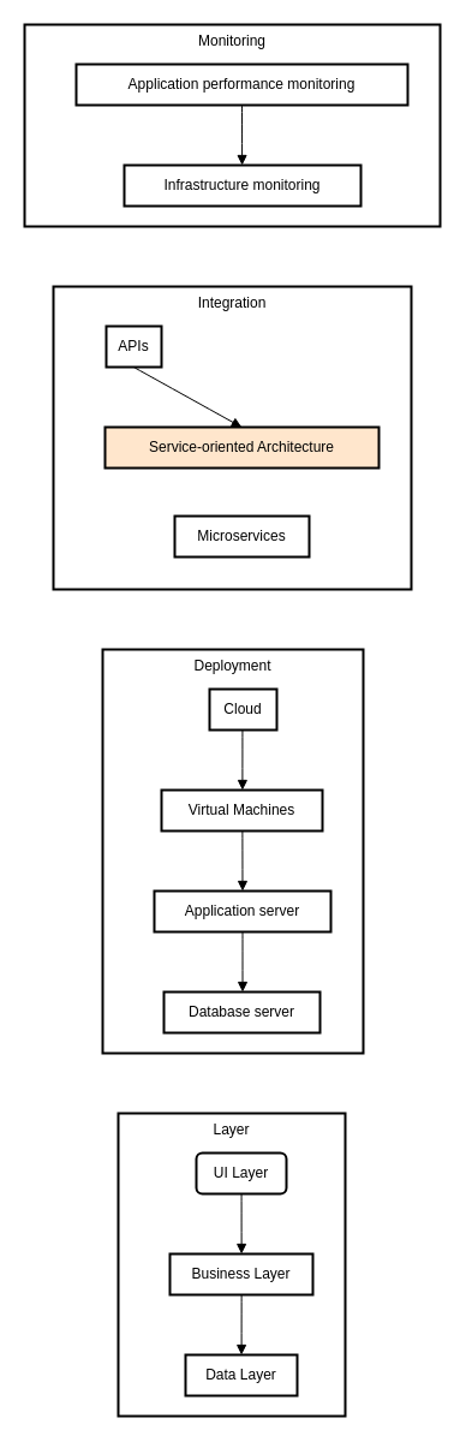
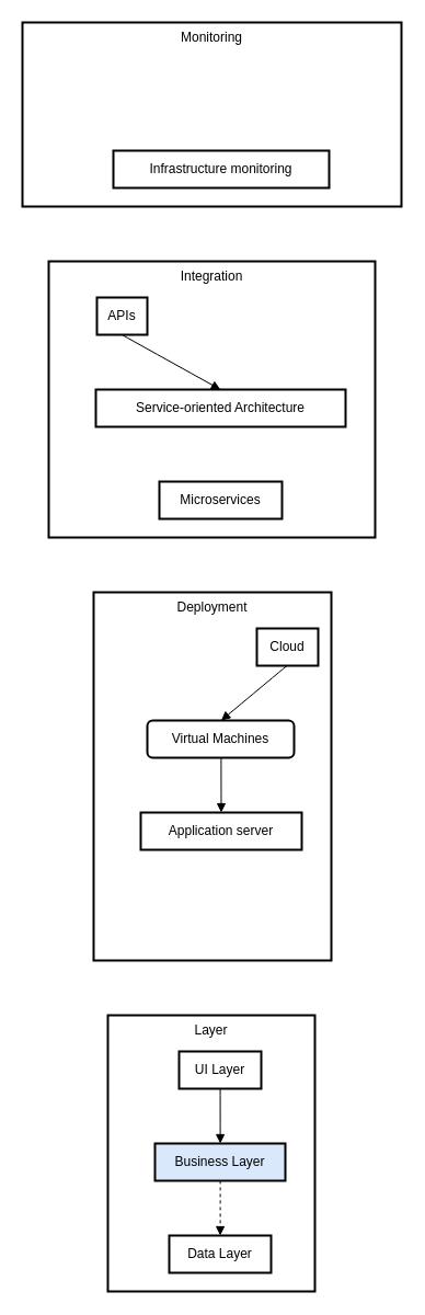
  <mxCell id="0" />
  <mxCell id="1" parent="0" />
  <mxCell id="2" value="Monitoring" style="whiteSpace=wrap;strokeWidth=2;verticalAlign=top;" vertex="1" parent="1"><mxGeometry width="346" height="168" as="geometry" x="20" y="20" /></mxCell>
  <mxCell id="3" value="Infrastructure monitoring" style="whiteSpace=wrap;strokeWidth=2;" vertex="1" parent="2"><mxGeometry x="83" y="117" width="197" height="34" as="geometry" /></mxCell>
- <mxCell id="4" value="Application performance monitoring" style="whiteSpace=wrap;strokeWidth=2;" vertex="1" parent="2"><mxGeometry x="43" y="33" width="276" height="34" as="geometry" /></mxCell>
- <mxCell id="5" value="" style="curved=1;startArrow=none;endArrow=block;exitX=0.5;exitY=1;entryX=0.498;entryY=0;" edge="1" parent="2" source="4" target="3"><mxGeometry relative="1" as="geometry"><Array as="points" /></mxGeometry></mxCell>
  <mxCell id="6" value="Integration" style="whiteSpace=wrap;strokeWidth=2;verticalAlign=top;" vertex="1" parent="1"><mxGeometry x="44" y="238" width="298" height="252" as="geometry" /></mxCell>
- <mxCell id="7" value="Microservices" style="whiteSpace=wrap;strokeWidth=2;" vertex="1" parent="6"><mxGeometry x="101" y="191" width="112" height="34" as="geometry" /></mxCell>
+ <mxCell id="7" value="Microservices" style="whiteSpace=wrap;strokeWidth=2;" vertex="1" parent="6"><mxGeometry x="101" y="201" width="112" height="34" as="geometry" /></mxCell>
  <mxCell id="8" value="APIs" style="whiteSpace=wrap;strokeWidth=2;" vertex="1" parent="6"><mxGeometry x="44" y="33" width="46" height="34" as="geometry" /></mxCell>
- <mxCell id="9" value="Service-oriented Architecture" style="whiteSpace=wrap;strokeWidth=2;fillColor=#ffe6cc;" vertex="1" parent="6"><mxGeometry x="43" y="117" width="228" height="34" as="geometry" /></mxCell>
+ <mxCell id="9" value="Service-oriented Architecture" style="whiteSpace=wrap;strokeWidth=2;" vertex="1" parent="6"><mxGeometry x="43" y="117" width="228" height="34" as="geometry" /></mxCell>
  <mxCell id="10" value="" style="curved=1;startArrow=none;endArrow=block;exitX=0.495;exitY=1;entryX=0.499;entryY=0;" edge="1" parent="6" source="8" target="9"><mxGeometry relative="1" as="geometry"><Array as="points" /></mxGeometry></mxCell>
  <mxCell id="11" value="Deployment" style="whiteSpace=wrap;strokeWidth=2;verticalAlign=top;" vertex="1" parent="1"><mxGeometry x="85" y="540" width="217" height="336" as="geometry" /></mxCell>
- <mxCell id="12" value="Database server" style="whiteSpace=wrap;strokeWidth=2;" vertex="1" parent="11"><mxGeometry x="51" y="285" width="130" height="34" as="geometry" /></mxCell>
- <mxCell id="13" value="Cloud" style="whiteSpace=wrap;strokeWidth=2;" vertex="1" parent="11"><mxGeometry x="89" y="33" width="56" height="34" as="geometry" /></mxCell>
- <mxCell id="14" value="Virtual Machines" style="whiteSpace=wrap;strokeWidth=2;" vertex="1" parent="11"><mxGeometry x="49" y="117" width="134" height="34" as="geometry" /></mxCell>
+ <mxCell id="13" value="Cloud" style="whiteSpace=wrap;strokeWidth=2;" vertex="1" parent="11"><mxGeometry x="149" y="33" width="56" height="34" as="geometry" /></mxCell>
+ <mxCell id="14" value="Virtual Machines" style="whiteSpace=wrap;strokeWidth=2;rounded=1;" vertex="1" parent="11"><mxGeometry x="49" y="117" width="134" height="34" as="geometry" /></mxCell>
  <mxCell id="15" value="Application server" style="whiteSpace=wrap;strokeWidth=2;" vertex="1" parent="11"><mxGeometry x="43" y="201" width="147" height="34" as="geometry" /></mxCell>
  <mxCell id="16" value="" style="curved=1;startArrow=none;endArrow=block;exitX=0.49;exitY=1;entryX=0.503;entryY=0;" edge="1" parent="11" source="13" target="14"><mxGeometry relative="1" as="geometry"><Array as="points" /></mxGeometry></mxCell>
  <mxCell id="17" value="" style="curved=1;startArrow=none;endArrow=block;exitX=0.503;exitY=1;entryX=0.5;entryY=0;" edge="1" parent="11" source="14" target="15"><mxGeometry relative="1" as="geometry"><Array as="points" /></mxGeometry></mxCell>
- <mxCell id="18" value="" style="curved=1;startArrow=none;endArrow=block;exitX=0.5;exitY=1;entryX=0.504;entryY=0;" edge="1" parent="11" source="15" target="12"><mxGeometry relative="1" as="geometry"><Array as="points" /></mxGeometry></mxCell>
  <mxCell id="19" value="Layer" style="whiteSpace=wrap;strokeWidth=2;verticalAlign=top;" vertex="1" parent="1"><mxGeometry x="98" y="926" width="189" height="252" as="geometry" /></mxCell>
  <mxCell id="20" value="Data Layer" style="whiteSpace=wrap;strokeWidth=2;" vertex="1" parent="19"><mxGeometry x="56" y="201" width="93" height="34" as="geometry" /></mxCell>
- <mxCell id="21" value="UI Layer" style="whiteSpace=wrap;strokeWidth=2;rounded=1;" vertex="1" parent="19"><mxGeometry x="65" y="33" width="75" height="34" as="geometry" /></mxCell>
- <mxCell id="22" value="Business Layer" style="whiteSpace=wrap;strokeWidth=2;" vertex="1" parent="19"><mxGeometry x="43" y="117" width="119" height="34" as="geometry" /></mxCell>
+ <mxCell id="21" value="UI Layer" style="whiteSpace=wrap;strokeWidth=2;" vertex="1" parent="19"><mxGeometry x="65" y="33" width="75" height="34" as="geometry" /></mxCell>
+ <mxCell id="22" value="Business Layer" style="whiteSpace=wrap;strokeWidth=2;fillColor=#dae8fc;" vertex="1" parent="19"><mxGeometry x="43" y="117" width="119" height="34" as="geometry" /></mxCell>
  <mxCell id="23" value="" style="curved=1;startArrow=none;endArrow=block;exitX=0.501;exitY=1;entryX=0.501;entryY=0;" edge="1" parent="19" source="21" target="22"><mxGeometry relative="1" as="geometry"><Array as="points" /></mxGeometry></mxCell>
- <mxCell id="24" value="" style="curved=1;startArrow=none;endArrow=block;exitX=0.501;exitY=1;entryX=0.501;entryY=0;" edge="1" parent="19" source="22" target="20"><mxGeometry relative="1" as="geometry"><Array as="points" /></mxGeometry></mxCell>
+ <mxCell id="24" value="" style="curved=1;startArrow=none;endArrow=block;exitX=0.501;exitY=1;entryX=0.501;entryY=0;dashed=1;" edge="1" parent="19" source="22" target="20"><mxGeometry relative="1" as="geometry"><Array as="points" /></mxGeometry></mxCell>
